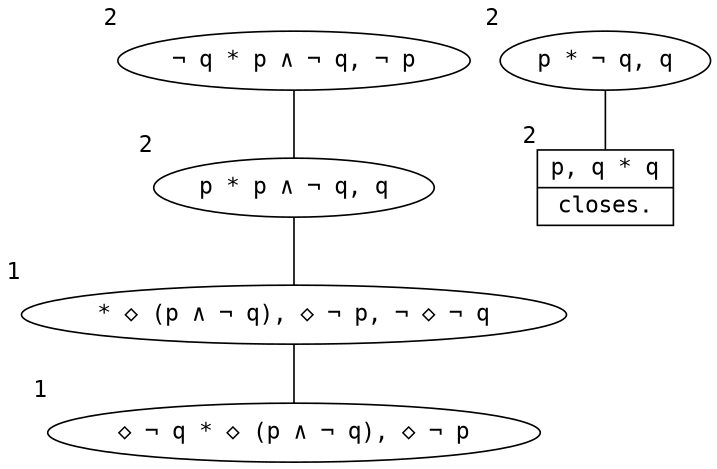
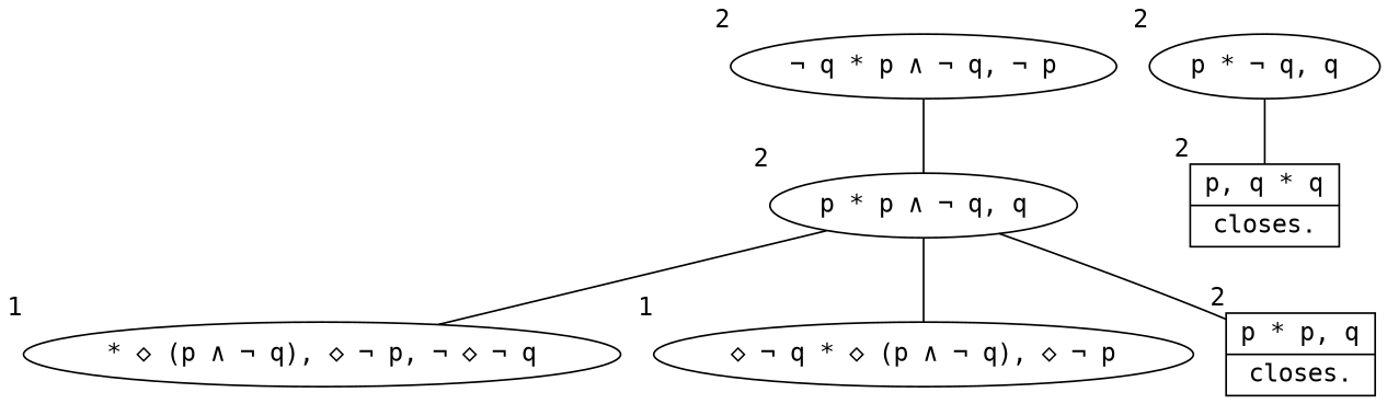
  graph {
    fontname="DejaVu Sans Mono"
    node [fontname="DejaVu Sans Mono" xlabel=2]
    edge [fontname="DejaVu Sans Mono"]
    n1 [label="* ◇ (p ∧ ¬ q), ◇ ¬ p, ¬ ◇ ¬ q" xlabel=1]
    n2 [label="◇ ¬ q * ◇ (p ∧ ¬ q), ◇ ¬ p" xlabel=1]
    n3 [label="¬ q * p ∧ ¬ q, ¬ p"]
    n4 [label="p * p ∧ ¬ q, q"]
+   n5 [label="{ p * p, q | closes. }" shape=record]
    n6 [label="p * ¬ q, q"]
    n7 [label="{ p, q * q | closes. }" shape=record]
-   n1 -- n2
+   n4 -- n2
    n3 -- n4
    n4 -- n1
+   n4 -- n5
    n6 -- n7
  }
